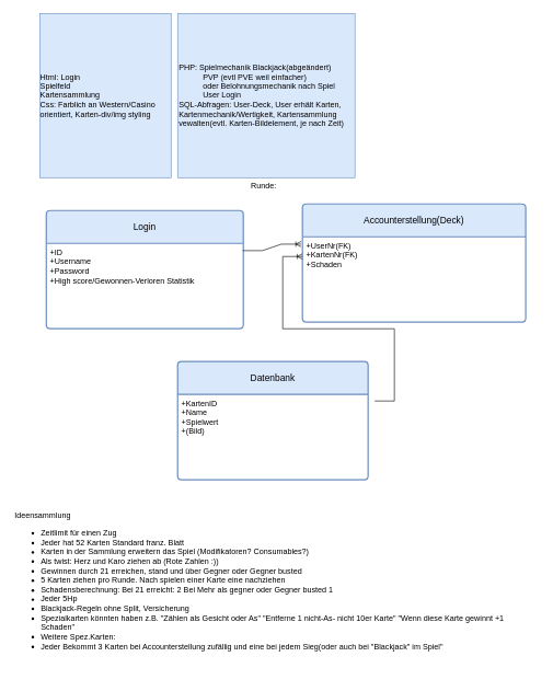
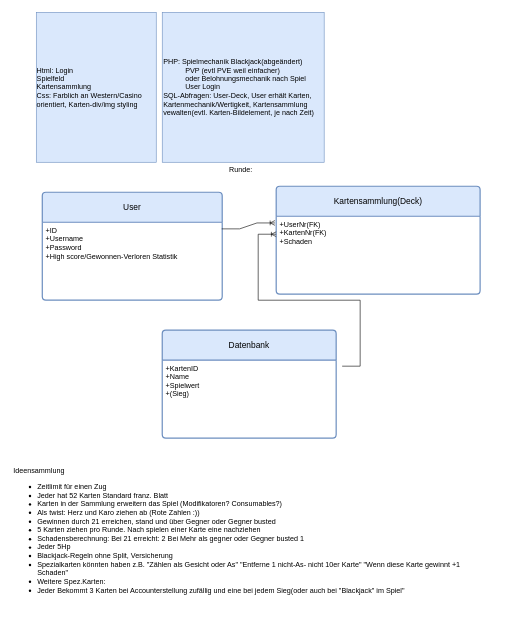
  <mxCell id="0" />
  <mxCell id="1" parent="0" />
  <mxCell id="2" value="&lt;div align=&quot;left&quot;&gt;Html: Login&lt;/div&gt;&lt;div align=&quot;left&quot;&gt;Spielfeld&lt;/div&gt;&lt;div align=&quot;left&quot;&gt;Kartensammlung&lt;/div&gt;&lt;div align=&quot;left&quot;&gt;Css: Farblich an Western/Casino orientiert, Karten-div/img styling&lt;br&gt;&lt;/div&gt;" style="rounded=0;whiteSpace=wrap;html=1;fillColor=#dae8fc;strokeColor=#6c8ebf;" vertex="1" parent="1"><mxGeometry x="60" y="20" width="200" height="250" as="geometry" /></mxCell>
  <mxCell id="3" value="&lt;div&gt;PHP: Spielmechanik Blackjack(abgeändert)&lt;/div&gt;&lt;div&gt;&lt;span style=&quot;white-space: pre;&quot;&gt;&#09;&lt;/span&gt;&amp;nbsp;&amp;nbsp; PVP (evtl PVE weil einfacher)&lt;br&gt;&lt;/div&gt;&lt;div&gt;&lt;span style=&quot;white-space: pre;&quot;&gt;&#09;&lt;/span&gt;&amp;nbsp;&amp;nbsp; oder Belohnungsmechanik nach Spiel&lt;/div&gt;&lt;div&gt;&lt;span style=&quot;white-space: pre;&quot;&gt;&#09;&lt;/span&gt;&amp;nbsp;&amp;nbsp; User Login&lt;br&gt;&lt;/div&gt;&lt;div&gt;SQL-Abfragen: User-Deck, User erhält Karten, Kartenmechanik/Wertigkeit, Kartensammlung vewalten(evtl. Karten-Bildelement, je nach Zeit)&lt;br&gt;&lt;/div&gt;" style="text;html=1;align=left;verticalAlign=middle;whiteSpace=wrap;rounded=0;fillColor=#dae8fc;strokeColor=#6c8ebf;" vertex="1" parent="1"><mxGeometry x="270" y="20" width="270" height="250" as="geometry" /></mxCell>
  <mxCell id="4" value="&lt;div&gt;Runde:&lt;/div&gt;&lt;div&gt;&lt;br&gt;&lt;/div&gt;&lt;div&gt;&lt;br&gt;&lt;/div&gt;&lt;div&gt;&lt;br&gt;&lt;/div&gt;&lt;div&gt;&lt;br&gt;&lt;/div&gt;" style="text;html=1;align=left;verticalAlign=middle;whiteSpace=wrap;rounded=0;" vertex="1" parent="1"><mxGeometry x="380" y="300" width="280" height="20" as="geometry" /></mxCell>
- <mxCell id="5" value="Login" style="swimlane;childLayout=stackLayout;horizontal=1;startSize=50;horizontalStack=0;rounded=1;fontSize=14;fontStyle=0;strokeWidth=2;resizeParent=0;resizeLast=1;shadow=0;dashed=0;align=center;arcSize=4;whiteSpace=wrap;html=1;fillColor=#dae8fc;strokeColor=#6c8ebf;" vertex="1" parent="1"><mxGeometry x="70" y="320" width="300" height="180" as="geometry" /></mxCell>
+ <mxCell id="5" value="User" style="swimlane;childLayout=stackLayout;horizontal=1;startSize=50;horizontalStack=0;rounded=1;fontSize=14;fontStyle=0;strokeWidth=2;resizeParent=0;resizeLast=1;shadow=0;dashed=0;align=center;arcSize=4;whiteSpace=wrap;html=1;fillColor=#dae8fc;strokeColor=#6c8ebf;" vertex="1" parent="1"><mxGeometry x="70" y="320" width="300" height="180" as="geometry" /></mxCell>
  <mxCell id="6" value="+ID&lt;br&gt;+Username&lt;br&gt;&lt;div&gt;+Password&lt;/div&gt;&lt;div&gt;+High score/Gewonnen-Verloren Statistik&lt;br&gt;&lt;/div&gt;" style="align=left;strokeColor=none;fillColor=none;spacingLeft=4;fontSize=12;verticalAlign=top;resizable=0;rotatable=0;part=1;html=1;" vertex="1" parent="5"><mxGeometry y="50" width="300" height="130" as="geometry" /></mxCell>
- <mxCell id="7" value="&lt;div&gt;Accounterstellung(Deck)&lt;/div&gt;" style="swimlane;childLayout=stackLayout;horizontal=1;startSize=50;horizontalStack=0;rounded=1;fontSize=14;fontStyle=0;strokeWidth=2;resizeParent=0;resizeLast=1;shadow=0;dashed=0;align=center;arcSize=4;whiteSpace=wrap;html=1;fillColor=#dae8fc;strokeColor=#6c8ebf;" vertex="1" parent="1"><mxGeometry x="460" y="310" width="340" height="180" as="geometry" /></mxCell>
+ <mxCell id="7" value="&lt;div&gt;Kartensammlung(Deck)&lt;/div&gt;" style="swimlane;childLayout=stackLayout;horizontal=1;startSize=50;horizontalStack=0;rounded=1;fontSize=14;fontStyle=0;strokeWidth=2;resizeParent=0;resizeLast=1;shadow=0;dashed=0;align=center;arcSize=4;whiteSpace=wrap;html=1;fillColor=#dae8fc;strokeColor=#6c8ebf;" vertex="1" parent="1"><mxGeometry x="460" y="310" width="340" height="180" as="geometry" /></mxCell>
  <mxCell id="8" value="+UserNr(FK)&lt;br&gt;+KartenNr(FK)&lt;br&gt;+Schaden" style="align=left;strokeColor=none;fillColor=none;spacingLeft=4;fontSize=12;verticalAlign=top;resizable=0;rotatable=0;part=1;html=1;" vertex="1" parent="7"><mxGeometry y="50" width="340" height="130" as="geometry" /></mxCell>
  <mxCell id="9" value="Datenbank" style="swimlane;childLayout=stackLayout;horizontal=1;startSize=50;horizontalStack=0;rounded=1;fontSize=14;fontStyle=0;strokeWidth=2;resizeParent=0;resizeLast=1;shadow=0;dashed=0;align=center;arcSize=4;whiteSpace=wrap;html=1;fillColor=#dae8fc;strokeColor=#6c8ebf;" vertex="1" parent="1"><mxGeometry x="270" y="550" width="290" height="180" as="geometry" /></mxCell>
- <mxCell id="10" value="+KartenID&lt;br&gt;+Name&lt;br&gt;&lt;div&gt;+Spielwert&lt;/div&gt;&lt;div&gt;+(Bild)&lt;br&gt;&lt;/div&gt;" style="align=left;strokeColor=none;fillColor=none;spacingLeft=4;fontSize=12;verticalAlign=top;resizable=0;rotatable=0;part=1;html=1;" vertex="1" parent="9"><mxGeometry y="50" width="290" height="130" as="geometry" /></mxCell>
+ <mxCell id="10" value="+KartenID&lt;br&gt;+Name&lt;br&gt;&lt;div&gt;+Spielwert&lt;/div&gt;&lt;div&gt;+(Sieg)&lt;br&gt;&lt;/div&gt;" style="align=left;strokeColor=none;fillColor=none;spacingLeft=4;fontSize=12;verticalAlign=top;resizable=0;rotatable=0;part=1;html=1;" vertex="1" parent="9"><mxGeometry y="50" width="290" height="130" as="geometry" /></mxCell>
  <mxCell id="11" value="" style="edgeStyle=entityRelationEdgeStyle;fontSize=12;html=1;endArrow=ERoneToMany;rounded=0;exitX=0.997;exitY=0.085;exitDx=0;exitDy=0;exitPerimeter=0;entryX=-0.006;entryY=0.086;entryDx=0;entryDy=0;entryPerimeter=0;" edge="1" parent="1" source="6" target="8"><mxGeometry width="100" height="100" relative="1" as="geometry"><mxPoint x="380" y="570" as="sourcePoint" /><mxPoint x="480" y="470" as="targetPoint" /></mxGeometry></mxCell>
  <mxCell id="12" value="" style="edgeStyle=entityRelationEdgeStyle;fontSize=12;html=1;endArrow=ERoneToMany;rounded=0;" edge="1" parent="1"><mxGeometry width="100" height="100" relative="1" as="geometry"><mxPoint x="570" y="610" as="sourcePoint" /><mxPoint x="460" y="390" as="targetPoint" /><Array as="points"><mxPoint x="600" y="560" /></Array></mxGeometry></mxCell>
  <mxCell id="13" value="&lt;div align=&quot;left&quot;&gt;Ideensammlung&lt;/div&gt;&lt;div align=&quot;left&quot;&gt;&lt;ul&gt;&lt;li&gt;Zeitlimit für einen Zug&lt;/li&gt;&lt;li&gt;Jeder hat 52 Karten Standard franz. Blatt&lt;/li&gt;&lt;li&gt;Karten in der Sammlung erweitern das Spiel (Modifikatoren? Consumables?)&lt;br&gt;&lt;/li&gt;&lt;li&gt;Als twist: Herz und Karo ziehen ab (Rote Zahlen :))&lt;/li&gt;&lt;li&gt;Gewinnen durch 21 erreichen, stand und über Gegner oder Gegner busted&lt;br&gt;&lt;/li&gt;&lt;li&gt;5 Karten ziehen pro Runde. Nach spielen einer Karte eine nachziehen&lt;br&gt;&lt;/li&gt;&lt;li&gt;Schadensberechnung: Bei 21 erreicht: 2 Bei Mehr als gegner oder Gegner busted 1&lt;/li&gt;&lt;li&gt;Jeder 5Hp&lt;/li&gt;&lt;li&gt;Blackjack-Regeln ohne Split, Versicherung&lt;/li&gt;&lt;li&gt;Spezialkarten könnten haben z.B. &quot;Zählen als Gesicht oder As&quot; &quot;Entferne 1 nicht-As- nicht 10er Karte&quot; &quot;Wenn diese Karte gewinnt +1 Schaden&quot;&lt;/li&gt;&lt;li&gt;Weitere Spez.Karten: &lt;br&gt;&lt;/li&gt;&lt;li&gt;Jeder Bekommt 3 Karten bei Accounterstellung zufällig und eine bei jedem Sieg(oder auch bei &quot;Blackjack&quot; im Spiel&quot;&lt;br&gt;&lt;/li&gt;&lt;/ul&gt;&lt;/div&gt;" style="text;html=1;align=left;verticalAlign=middle;whiteSpace=wrap;rounded=0;" vertex="1" parent="1"><mxGeometry y="750" width="800" height="280" as="geometry" x="20" /></mxCell>
